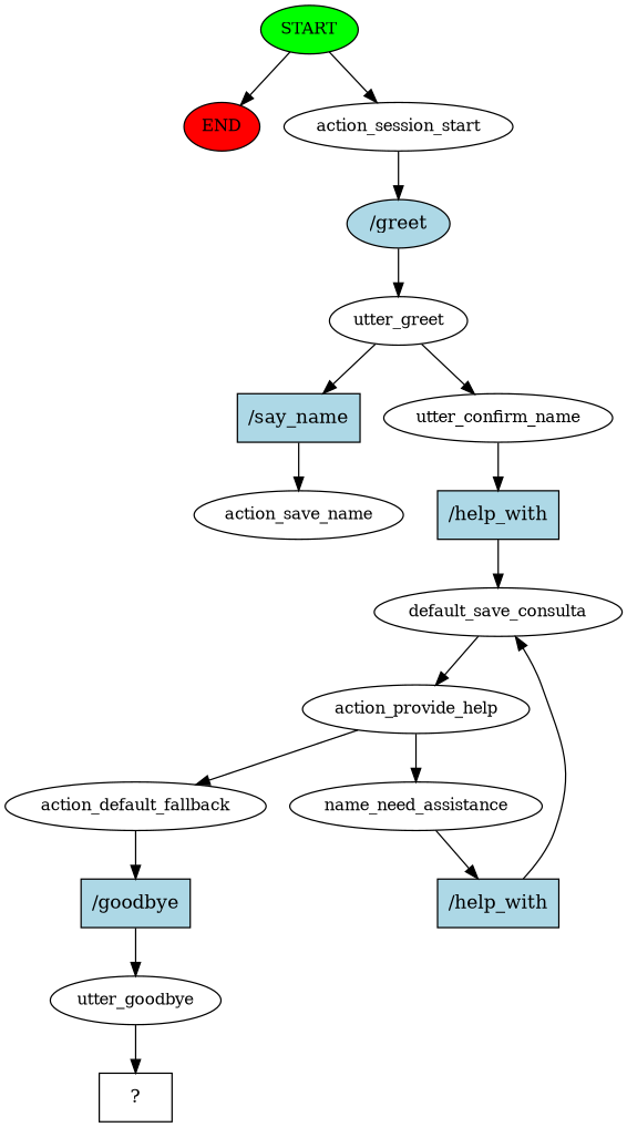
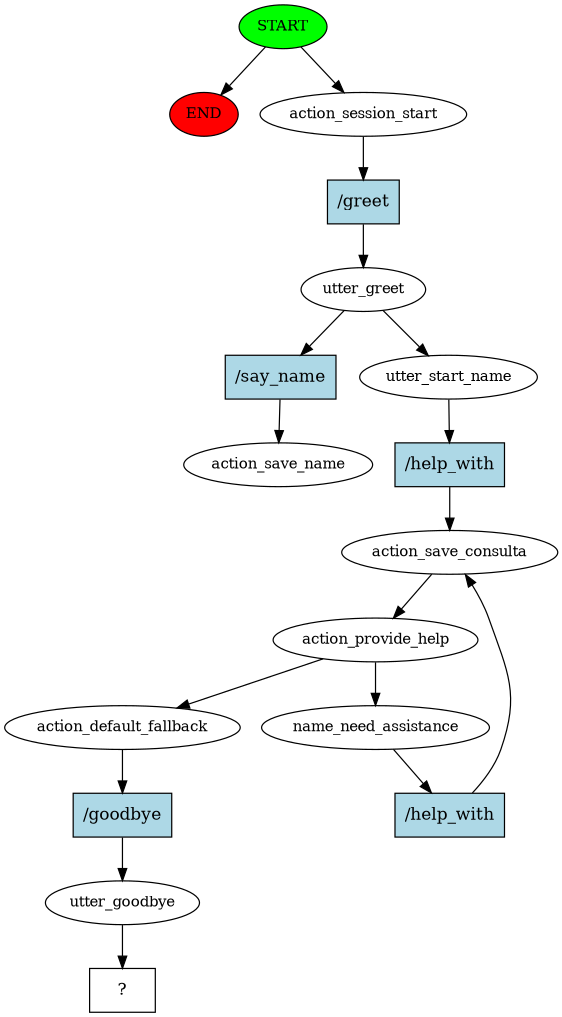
  digraph {
    node [fontsize=12]
    n1 [fillcolor=green label=START style=filled]
    n2 [fillcolor=red label=END style=filled]
    n3 [label=action_session_start]
-   n4 [fillcolor=lightblue label="/greet" shape=ellipse style=filled fontsize=""]
+   n4 [fillcolor=lightblue label="/greet" shape=rect style=filled fontsize=""]
    n5 [label=utter_greet]
    n6 [fillcolor=lightblue label="/say_name" shape=rect style=filled fontsize=""]
-   n7 [label=utter_confirm_name]
+   n7 [label=utter_start_name]
    n8 [label=action_save_name]
    n9 [fillcolor=lightblue label="/help_with" shape=rect style=filled fontsize=""]
-   n10 [label=default_save_consulta]
+   n10 [label=action_save_consulta]
    n11 [label=action_provide_help]
    n12 [label=name_need_assistance]
    n13 [label=action_default_fallback]
    n14 [fillcolor=lightblue label="/help_with" shape=rect style=filled fontsize=""]
    n15 [fillcolor=lightblue label="/goodbye" shape=rect style=filled fontsize=""]
    n16 [label=utter_goodbye]
    n17 [label="  ?  " shape=rect fontsize=""]
    n1 -> n2
    n1 -> n3
    n3 -> n4
    n4 -> n5
    n5 -> n6
    n5 -> n7
    n6 -> n8
    n7 -> n9
    n9 -> n10
    n10 -> n11
    n11 -> n12
    n11 -> n13
    n12 -> n14
    n13 -> n15
    n14 -> n10
    n15 -> n16
    n16 -> n17
  }
